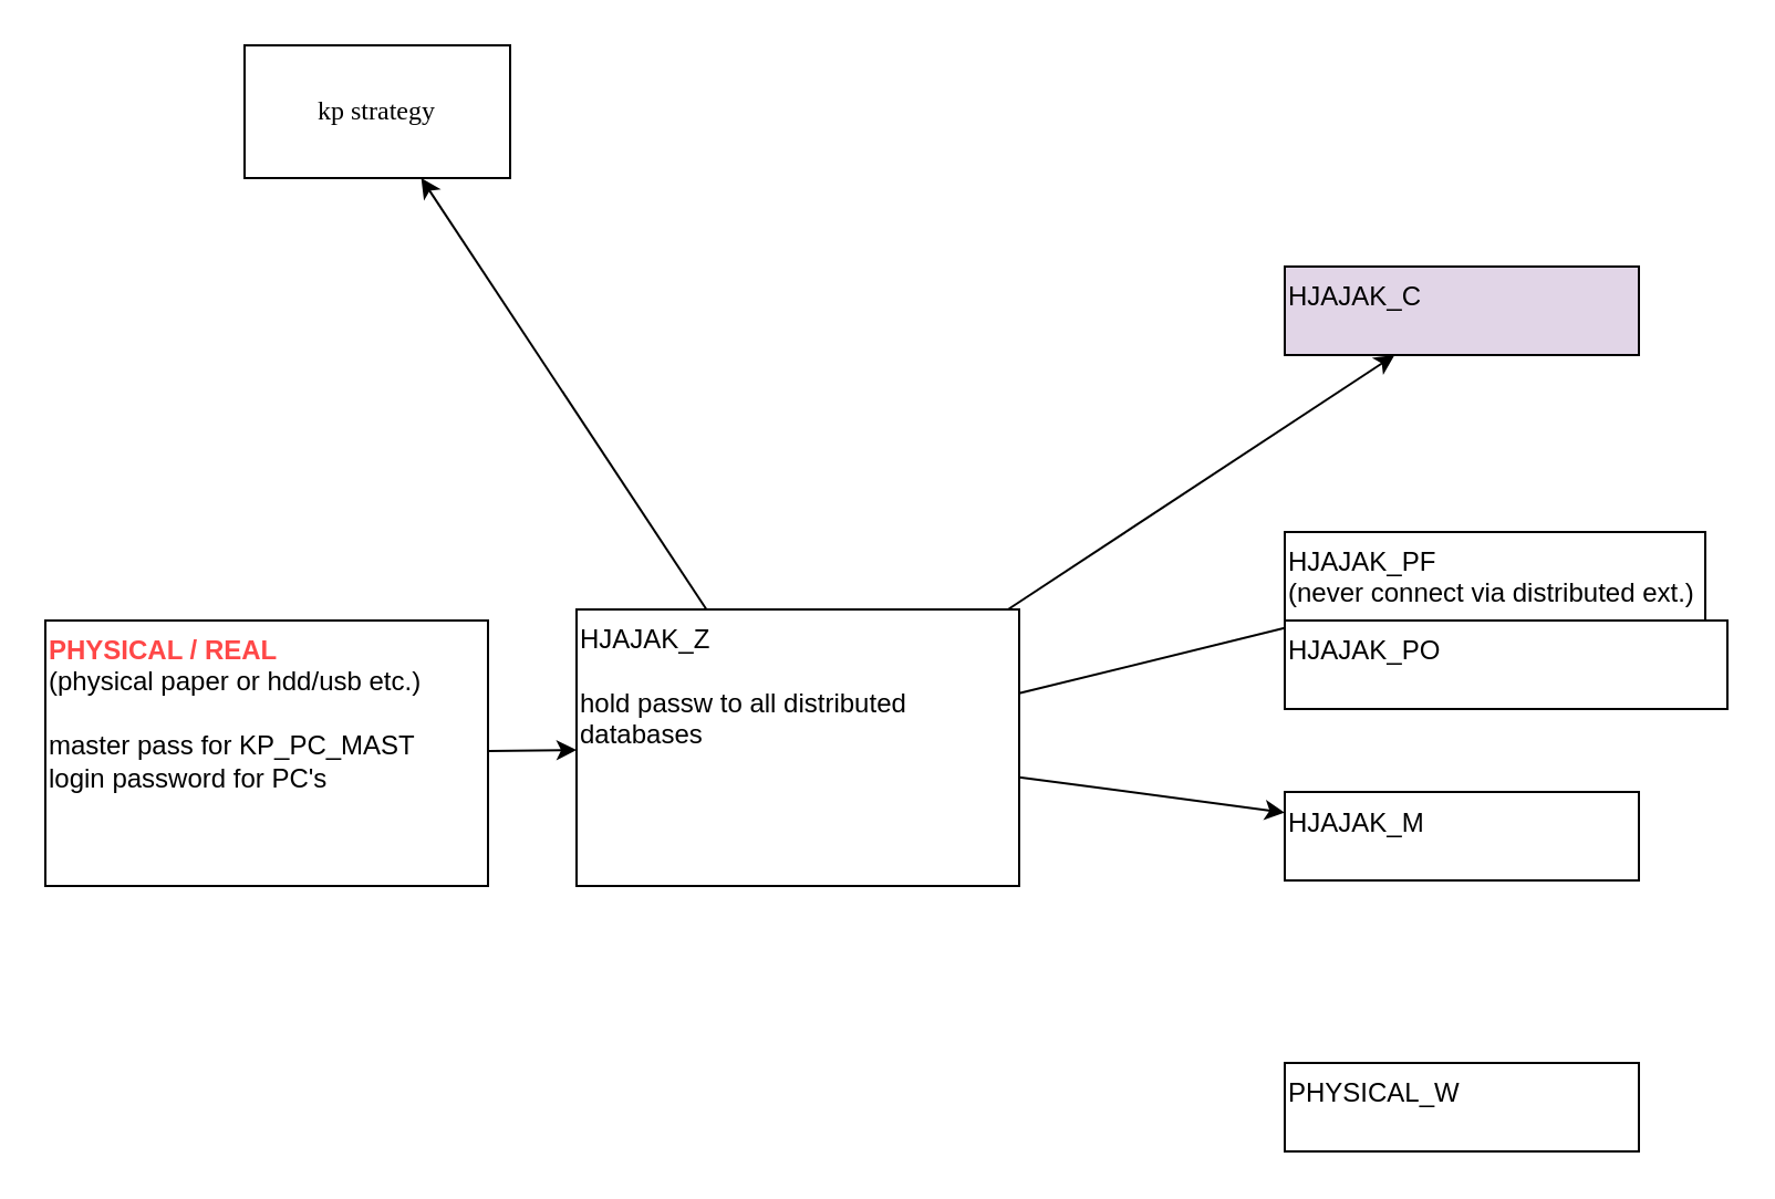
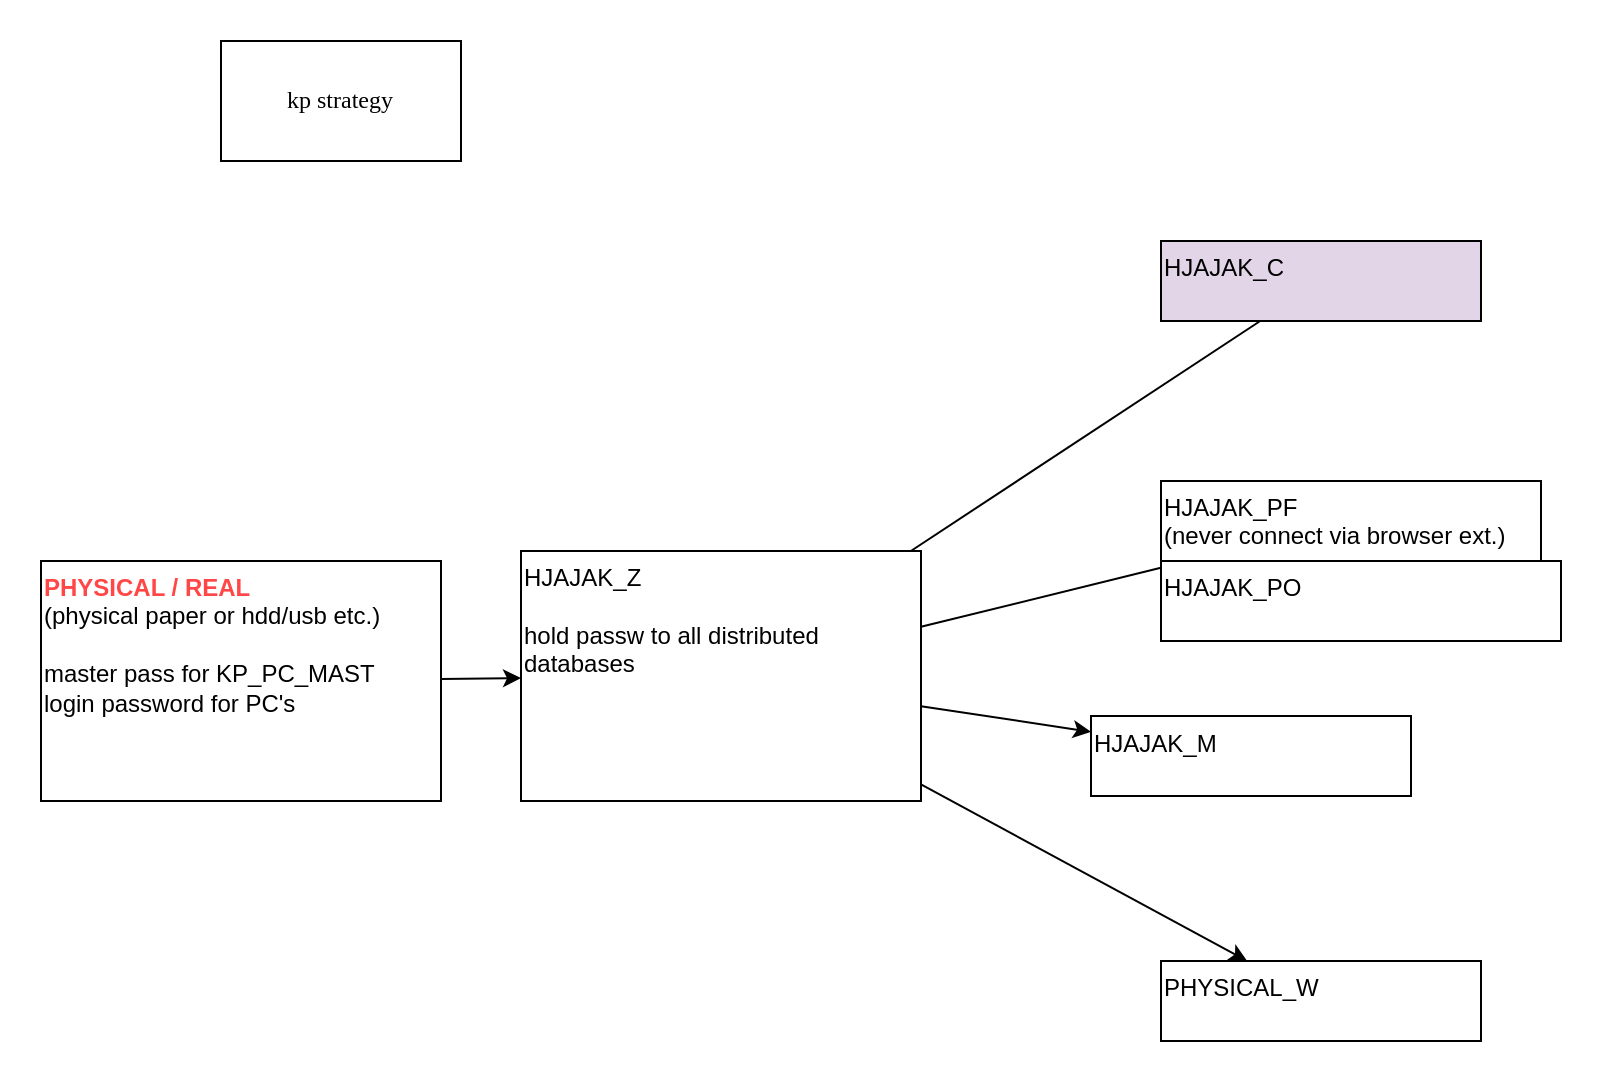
  <mxCell id="0" />
  <mxCell id="1" parent="0" />
  <mxCell id="2" value="kp strategy" style="rounded=0;whiteSpace=wrap;html=1;fontFamily=Lucida Console;" parent="1" vertex="1"><mxGeometry x="110" y="20" width="120" height="60" as="geometry" /></mxCell>
  <mxCell id="3" value="PHYSICAL_W" style="rounded=0;whiteSpace=wrap;html=1;align=left;verticalAlign=top;" parent="1" vertex="1"><mxGeometry x="580" y="480" width="160" height="40" as="geometry" /></mxCell>
  <mxCell id="4" style="rounded=0;orthogonalLoop=1;jettySize=auto;html=1;" edge="1" parent="1" source="5" target="10"><mxGeometry relative="1" as="geometry" /></mxCell>
  <mxCell id="5" value="&lt;b&gt;&lt;font color=&quot;#ff4747&quot;&gt;PHYSICAL / REAL&lt;br&gt;&lt;/font&gt;&lt;/b&gt;(physical paper or hdd/usb etc.)&lt;br&gt;&lt;br&gt;master pass for KP_PC_MAST&lt;br&gt;login password for PC's&amp;nbsp;" style="rounded=0;whiteSpace=wrap;html=1;verticalAlign=top;align=left;" parent="1" vertex="1"><mxGeometry x="20" y="280" width="200" height="120" as="geometry" /></mxCell>
  <mxCell id="6" style="edgeStyle=none;rounded=0;orthogonalLoop=1;jettySize=auto;html=1;" edge="1" parent="1" source="10" target="13"><mxGeometry relative="1" as="geometry"><mxPoint x="580" y="276.607" as="targetPoint" /></mxGeometry></mxCell>
- <mxCell id="7" style="edgeStyle=none;rounded=0;orthogonalLoop=1;jettySize=auto;html=1;" edge="1" parent="1" source="10" target="2"><mxGeometry relative="1" as="geometry" /></mxCell>
- <mxCell id="8" style="edgeStyle=none;rounded=0;orthogonalLoop=1;jettySize=auto;html=1;" edge="1" parent="1" source="10" target="12"><mxGeometry relative="1" as="geometry" /></mxCell>
+ <mxCell id="7" style="edgeStyle=none;rounded=0;orthogonalLoop=1;jettySize=auto;html=1;" edge="1" parent="1" source="10" target="3"><mxGeometry relative="1" as="geometry" /></mxCell>
+ <mxCell id="8" style="edgeStyle=none;rounded=0;orthogonalLoop=1;jettySize=auto;html=1;endArrow=none;" edge="1" parent="1" source="10" target="12"><mxGeometry relative="1" as="geometry" /></mxCell>
  <mxCell id="9" style="edgeStyle=none;rounded=0;orthogonalLoop=1;jettySize=auto;html=1;" edge="1" parent="1" source="10" target="11"><mxGeometry relative="1" as="geometry" /></mxCell>
  <mxCell id="10" value="HJAJAK_Z&lt;br&gt;&lt;br&gt;hold passw to all distributed databases" style="rounded=0;whiteSpace=wrap;html=1;verticalAlign=top;align=left;" vertex="1" parent="1"><mxGeometry x="260" y="275" width="200" height="125" as="geometry" /></mxCell>
- <mxCell id="11" value="HJAJAK_M" style="rounded=0;whiteSpace=wrap;html=1;align=left;verticalAlign=top;" vertex="1" parent="1"><mxGeometry x="580" y="357.5" width="160" height="40" as="geometry" /></mxCell>
+ <mxCell id="11" value="HJAJAK_M" style="rounded=0;whiteSpace=wrap;html=1;align=left;verticalAlign=top;" vertex="1" parent="1"><mxGeometry x="545" y="357.5" width="160" height="40" as="geometry" /></mxCell>
  <mxCell id="12" value="HJAJAK_C" style="rounded=0;whiteSpace=wrap;html=1;align=left;verticalAlign=top;fillColor=#e1d5e7;" vertex="1" parent="1"><mxGeometry x="580" y="120" width="160" height="40" as="geometry" /></mxCell>
- <mxCell id="13" value="HJAJAK_PF&lt;br&gt;(never connect via distributed ext.)" style="rounded=0;whiteSpace=wrap;html=1;verticalAlign=top;align=left;" vertex="1" parent="1"><mxGeometry x="580" y="240" width="190" height="40" as="geometry" /></mxCell>
+ <mxCell id="13" value="HJAJAK_PF&lt;br&gt;(never connect via browser ext.)" style="rounded=0;whiteSpace=wrap;html=1;verticalAlign=top;align=left;" vertex="1" parent="1"><mxGeometry x="580" y="240" width="190" height="40" as="geometry" /></mxCell>
  <mxCell id="14" value="HJAJAK_PO" style="rounded=0;whiteSpace=wrap;html=1;align=left;verticalAlign=top;" vertex="1" parent="1"><mxGeometry x="580" y="280" width="200" height="40" as="geometry" /></mxCell>
